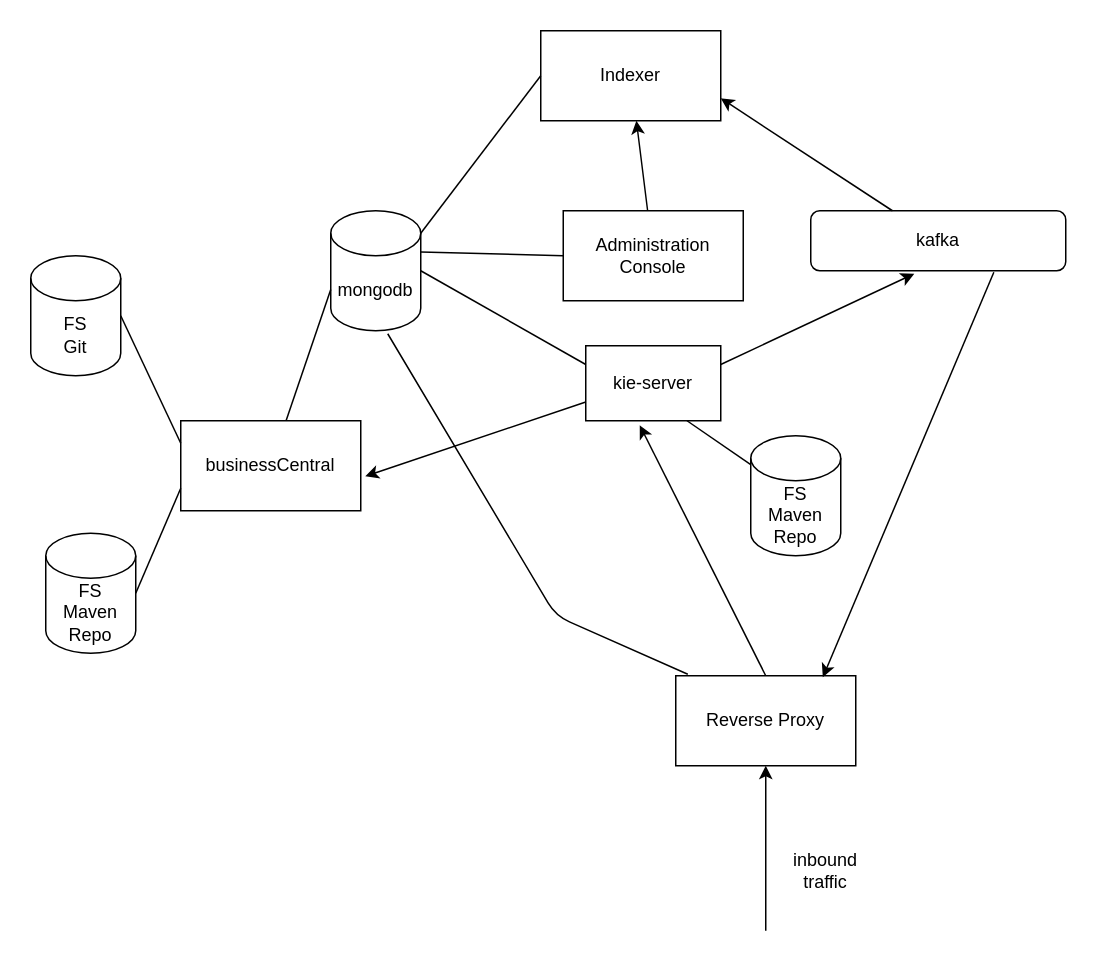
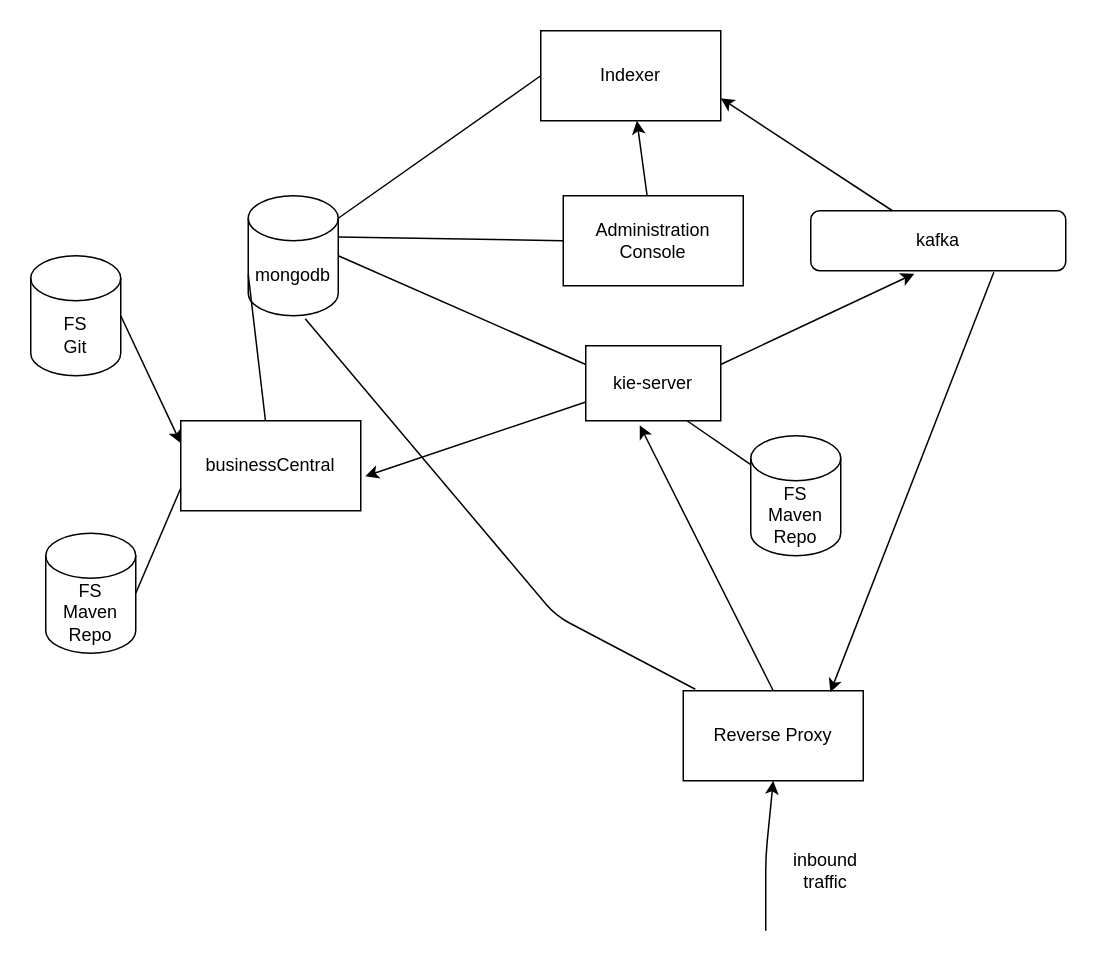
  <mxCell id="0" />
  <mxCell id="1" parent="0" />
  <mxCell id="2" value="businessCentral" style="rounded=0;whiteSpace=wrap;html=1;" vertex="1" parent="1"><mxGeometry x="120" y="280" width="120" height="60" as="geometry" /></mxCell>
  <mxCell id="3" value="FS&lt;br&gt;Git" style="shape=cylinder3;whiteSpace=wrap;html=1;boundedLbl=1;backgroundOutline=1;size=15;" vertex="1" parent="1"><mxGeometry x="20" y="170" width="60" height="80" as="geometry" /></mxCell>
  <mxCell id="4" value="FS&lt;br&gt;Maven&lt;br&gt;Repo" style="shape=cylinder3;whiteSpace=wrap;html=1;boundedLbl=1;backgroundOutline=1;size=15;" vertex="1" parent="1"><mxGeometry x="30" y="355" width="60" height="80" as="geometry" /></mxCell>
- <mxCell id="5" value="" style="endArrow=none;html=1;exitX=1;exitY=0.5;exitDx=0;exitDy=0;exitPerimeter=0;entryX=0;entryY=0.25;entryDx=0;entryDy=0;" edge="1" parent="1" source="3" target="2"><mxGeometry width="50" height="50" relative="1" as="geometry"><mxPoint x="340" y="60" as="sourcePoint" /><mxPoint x="390" y="10" as="targetPoint" /></mxGeometry></mxCell>
+ <mxCell id="5" value="" style="endArrow=classic;html=1;exitX=1;exitY=0.5;exitDx=0;exitDy=0;exitPerimeter=0;entryX=0;entryY=0.25;entryDx=0;entryDy=0;" edge="1" parent="1" source="3" target="2"><mxGeometry width="50" height="50" relative="1" as="geometry"><mxPoint x="340" y="60" as="sourcePoint" /><mxPoint x="390" y="10" as="targetPoint" /></mxGeometry></mxCell>
  <mxCell id="6" value="" style="endArrow=none;html=1;exitX=1;exitY=0.5;exitDx=0;exitDy=0;exitPerimeter=0;entryX=0;entryY=0.75;entryDx=0;entryDy=0;" edge="1" parent="1" source="4" target="2"><mxGeometry width="50" height="50" relative="1" as="geometry"><mxPoint x="140" y="-50" as="sourcePoint" /><mxPoint x="180" y="-5" as="targetPoint" /></mxGeometry></mxCell>
- <mxCell id="7" value="Administration&lt;br&gt;Console" style="rounded=0;whiteSpace=wrap;html=1;" vertex="1" parent="1"><mxGeometry x="375" y="140" width="120" height="60" as="geometry" /></mxCell>
- <mxCell id="8" value="mongodb" style="shape=cylinder3;whiteSpace=wrap;html=1;boundedLbl=1;backgroundOutline=1;size=15;" vertex="1" parent="1"><mxGeometry x="220" y="140" width="60" height="80" as="geometry" /></mxCell>
- <mxCell id="9" value="Reverse Proxy" style="rounded=0;whiteSpace=wrap;html=1;" vertex="1" parent="1"><mxGeometry x="450" y="450" width="120" height="60" as="geometry" /></mxCell>
+ <mxCell id="7" value="Administration&lt;br&gt;Console" style="rounded=0;whiteSpace=wrap;html=1;" vertex="1" parent="1"><mxGeometry x="375" y="130" width="120" height="60" as="geometry" /></mxCell>
+ <mxCell id="8" value="mongodb" style="shape=cylinder3;whiteSpace=wrap;html=1;boundedLbl=1;backgroundOutline=1;size=15;" vertex="1" parent="1"><mxGeometry x="165" y="130" width="60" height="80" as="geometry" /></mxCell>
+ <mxCell id="9" value="Reverse Proxy" style="rounded=0;whiteSpace=wrap;html=1;" vertex="1" parent="1"><mxGeometry x="455" y="460" width="120" height="60" as="geometry" /></mxCell>
  <mxCell id="10" value="Indexer" style="rounded=0;whiteSpace=wrap;html=1;" vertex="1" parent="1"><mxGeometry x="360" y="20" width="120" height="60" as="geometry" /></mxCell>
  <mxCell id="11" value="" style="endArrow=classic;html=1;entryX=0.5;entryY=1;entryDx=0;entryDy=0;" edge="1" parent="1" target="9"><mxGeometry width="50" height="50" relative="1" as="geometry"><mxPoint x="510" y="620" as="sourcePoint" /><mxPoint x="390" y="440" as="targetPoint" /><Array as="points"><mxPoint x="510" y="570" /></Array></mxGeometry></mxCell>
  <mxCell id="12" value="" style="endArrow=none;html=1;exitX=0;exitY=0;exitDx=0;exitDy=52.5;exitPerimeter=0;" edge="1" parent="1" source="8" target="2"><mxGeometry width="50" height="50" relative="1" as="geometry"><mxPoint x="260" y="100" as="sourcePoint" /><mxPoint x="400" y="180" as="targetPoint" /></mxGeometry></mxCell>
  <mxCell id="13" value="FS&lt;br&gt;Maven&lt;br&gt;Repo" style="shape=cylinder3;whiteSpace=wrap;html=1;boundedLbl=1;backgroundOutline=1;size=15;" vertex="1" parent="1"><mxGeometry x="500" y="290" width="60" height="80" as="geometry" /></mxCell>
  <mxCell id="14" value="" style="endArrow=none;html=1;exitX=0.75;exitY=1;exitDx=0;exitDy=0;" edge="1" parent="1" source="27" target="13"><mxGeometry width="50" height="50" relative="1" as="geometry"><mxPoint x="370" y="370" as="sourcePoint" /><mxPoint x="420" y="320" as="targetPoint" /></mxGeometry></mxCell>
  <mxCell id="15" value="" style="endArrow=classic;html=1;exitX=0.5;exitY=0;exitDx=0;exitDy=0;entryX=0.4;entryY=1.06;entryDx=0;entryDy=0;entryPerimeter=0;" edge="1" parent="1" source="9" target="27"><mxGeometry width="50" height="50" relative="1" as="geometry"><mxPoint x="390" y="370" as="sourcePoint" /><mxPoint x="440" y="320" as="targetPoint" /></mxGeometry></mxCell>
  <mxCell id="16" value="" style="endArrow=none;html=1;exitX=1;exitY=0;exitDx=0;exitDy=15;exitPerimeter=0;entryX=0;entryY=0.5;entryDx=0;entryDy=0;" edge="1" parent="1" source="8" target="10"><mxGeometry width="50" height="50" relative="1" as="geometry"><mxPoint x="290" y="250" as="sourcePoint" /><mxPoint x="510" y="60" as="targetPoint" /></mxGeometry></mxCell>
  <mxCell id="17" value="" style="endArrow=none;html=1;entryX=0;entryY=0.5;entryDx=0;entryDy=0;exitX=1;exitY=0;exitDx=0;exitDy=27.5;exitPerimeter=0;" edge="1" parent="1" source="8" target="7"><mxGeometry width="50" height="50" relative="1" as="geometry"><mxPoint x="290" y="140" as="sourcePoint" /><mxPoint x="258" y="341.02" as="targetPoint" /></mxGeometry></mxCell>
  <mxCell id="18" value="" style="endArrow=none;html=1;exitX=1;exitY=0.5;exitDx=0;exitDy=0;exitPerimeter=0;" edge="1" parent="1" source="27"><mxGeometry width="50" height="50" relative="1" as="geometry"><mxPoint x="350" y="220" as="sourcePoint" /><mxPoint x="450" y="265" as="targetPoint" /></mxGeometry></mxCell>
  <mxCell id="19" value="" style="endArrow=none;html=1;entryX=0.067;entryY=-0.017;entryDx=0;entryDy=0;exitX=0.633;exitY=1.025;exitDx=0;exitDy=0;exitPerimeter=0;entryPerimeter=0;" edge="1" parent="1" source="8" target="9"><mxGeometry width="50" height="50" relative="1" as="geometry"><mxPoint x="350" y="250" as="sourcePoint" /><mxPoint x="485" y="325" as="targetPoint" /><Array as="points"><mxPoint x="370" y="410" /></Array></mxGeometry></mxCell>
  <mxCell id="20" value="kafka" style="rounded=1;whiteSpace=wrap;html=1;" vertex="1" parent="1"><mxGeometry x="540" y="140" width="170" height="40" as="geometry" /></mxCell>
  <mxCell id="21" value="" style="endArrow=classic;html=1;entryX=0.406;entryY=1.05;entryDx=0;entryDy=0;entryPerimeter=0;exitX=1;exitY=0.25;exitDx=0;exitDy=0;" edge="1" parent="1" source="27" target="20"><mxGeometry width="50" height="50" relative="1" as="geometry"><mxPoint x="390" y="260" as="sourcePoint" /><mxPoint x="440" y="210" as="targetPoint" /></mxGeometry></mxCell>
  <mxCell id="22" value="" style="endArrow=classic;html=1;entryX=1;entryY=0.75;entryDx=0;entryDy=0;" edge="1" parent="1" source="20" target="10"><mxGeometry width="50" height="50" relative="1" as="geometry"><mxPoint x="390" y="260" as="sourcePoint" /><mxPoint x="440" y="210" as="targetPoint" /></mxGeometry></mxCell>
  <mxCell id="23" value="" style="endArrow=classic;html=1;" edge="1" parent="1" source="7" target="10"><mxGeometry width="50" height="50" relative="1" as="geometry"><mxPoint x="390" y="260" as="sourcePoint" /><mxPoint x="440" y="210" as="targetPoint" /></mxGeometry></mxCell>
  <mxCell id="24" value="" style="endArrow=classic;html=1;entryX=0.817;entryY=0.017;entryDx=0;entryDy=0;entryPerimeter=0;exitX=0.718;exitY=1.025;exitDx=0;exitDy=0;exitPerimeter=0;" edge="1" parent="1" source="20" target="9"><mxGeometry width="50" height="50" relative="1" as="geometry"><mxPoint x="390" y="260" as="sourcePoint" /><mxPoint x="440" y="210" as="targetPoint" /></mxGeometry></mxCell>
  <mxCell id="25" value="inbound traffic" style="text;html=1;strokeColor=none;fillColor=none;align=center;verticalAlign=middle;whiteSpace=wrap;rounded=0;" vertex="1" parent="1"><mxGeometry x="530" y="570" width="40" height="20" as="geometry" /></mxCell>
  <mxCell id="26" value="" style="endArrow=classic;html=1;entryX=1.025;entryY=0.617;entryDx=0;entryDy=0;entryPerimeter=0;exitX=0;exitY=0.75;exitDx=0;exitDy=0;" edge="1" parent="1" source="27" target="2"><mxGeometry width="50" height="50" relative="1" as="geometry"><mxPoint x="400" y="260" as="sourcePoint" /><mxPoint x="450" y="210" as="targetPoint" /></mxGeometry></mxCell>
  <mxCell id="27" value="kie-server" style="rounded=0;whiteSpace=wrap;html=1;" vertex="1" parent="1"><mxGeometry x="390" y="230" width="90" height="50" as="geometry" /></mxCell>
  <mxCell id="28" value="" style="endArrow=none;html=1;exitX=1;exitY=0.5;exitDx=0;exitDy=0;exitPerimeter=0;entryX=0;entryY=0.25;entryDx=0;entryDy=0;" edge="1" parent="1" source="8" target="27"><mxGeometry width="50" height="50" relative="1" as="geometry"><mxPoint x="280" y="150" as="sourcePoint" /><mxPoint x="450" y="265" as="targetPoint" /></mxGeometry></mxCell>
